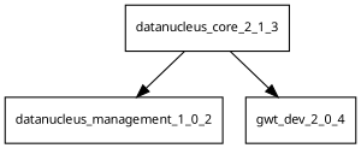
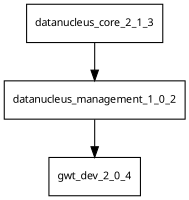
  digraph {
    fontname="Noto Sans"
    node [fontname="Noto Sans" fontsize=10.0 shape=box]
    edge [fontname="Noto Sans"]
    datanucleus_management_1_0_2
    gwt_dev_2_0_4
    datanucleus_core_2_1_3
-   datanucleus_core_2_1_3 -> gwt_dev_2_0_4
+   datanucleus_management_1_0_2 -> gwt_dev_2_0_4
    datanucleus_core_2_1_3 -> datanucleus_management_1_0_2
  }
